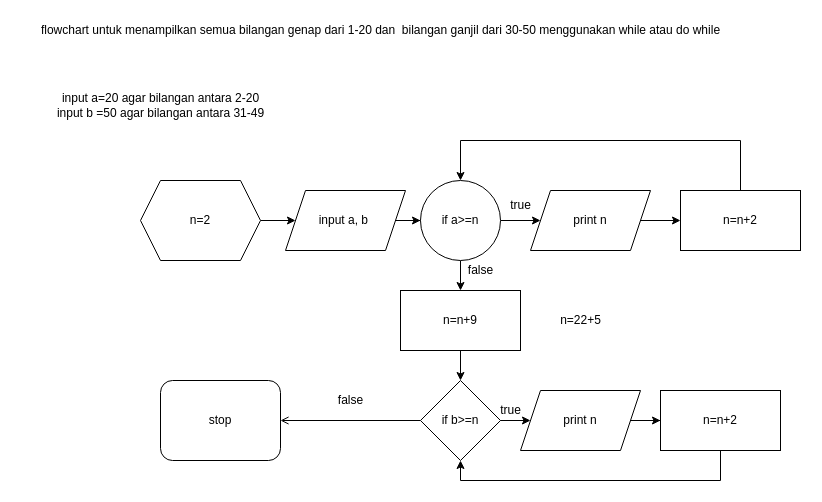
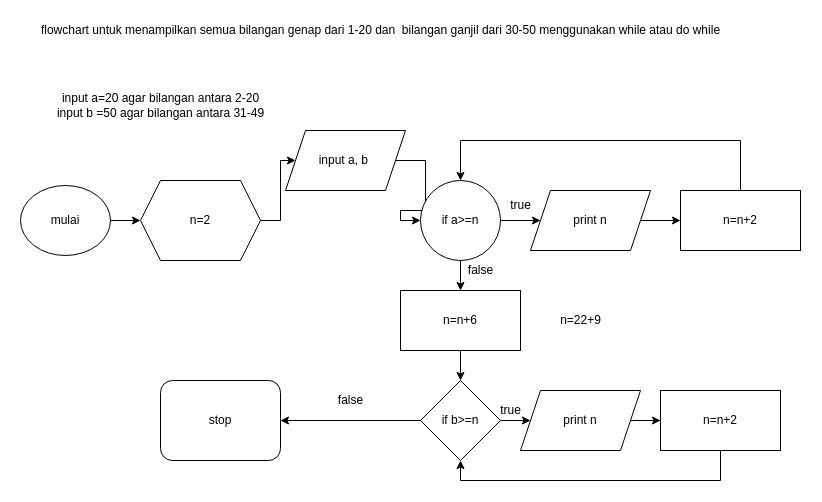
  <mxCell id="0" />
  <mxCell id="1" parent="0" />
+ <mxCell id="2" value="" style="edgeStyle=orthogonalEdgeStyle;rounded=0;orthogonalLoop=1;jettySize=auto;html=1;" edge="1" parent="1" source="3" target="5"><mxGeometry relative="1" as="geometry" /></mxCell>
+ <mxCell id="3" value="mulai" style="ellipse;whiteSpace=wrap;html=1;" vertex="1" parent="1"><mxGeometry x="20" y="185" width="90" height="70" as="geometry" /></mxCell>
  <mxCell id="4" value="" style="edgeStyle=orthogonalEdgeStyle;rounded=0;orthogonalLoop=1;jettySize=auto;html=1;" edge="1" parent="1" source="5" target="7"><mxGeometry relative="1" as="geometry" /></mxCell>
  <mxCell id="5" value="n=2" style="shape=hexagon;perimeter=hexagonPerimeter2;whiteSpace=wrap;html=1;fixedSize=1;" vertex="1" parent="1"><mxGeometry x="140" y="180" width="120" height="80" as="geometry" /></mxCell>
  <mxCell id="6" value="" style="edgeStyle=orthogonalEdgeStyle;rounded=0;orthogonalLoop=1;jettySize=auto;html=1;" edge="1" parent="1" source="7" target="10"><mxGeometry relative="1" as="geometry" /></mxCell>
- <mxCell id="7" value="input a, b&amp;nbsp;" style="shape=parallelogram;perimeter=parallelogramPerimeter;whiteSpace=wrap;html=1;fixedSize=1;" vertex="1" parent="1"><mxGeometry x="285" y="190" width="120" height="60" as="geometry" /></mxCell>
+ <mxCell id="7" value="input a, b&amp;nbsp;" style="shape=parallelogram;perimeter=parallelogramPerimeter;whiteSpace=wrap;html=1;fixedSize=1;" vertex="1" parent="1"><mxGeometry x="285" y="130" width="120" height="60" as="geometry" /></mxCell>
  <mxCell id="8" value="" style="edgeStyle=orthogonalEdgeStyle;rounded=0;orthogonalLoop=1;jettySize=auto;html=1;" edge="1" parent="1" source="10" target="12"><mxGeometry relative="1" as="geometry" /></mxCell>
  <mxCell id="9" value="" style="edgeStyle=orthogonalEdgeStyle;rounded=0;orthogonalLoop=1;jettySize=auto;html=1;" edge="1" parent="1" source="10" target="19"><mxGeometry relative="1" as="geometry" /></mxCell>
  <mxCell id="10" value="if a&amp;gt;=n" style="ellipse;whiteSpace=wrap;html=1;" vertex="1" parent="1"><mxGeometry x="420" y="180" width="80" height="80" as="geometry" /></mxCell>
  <mxCell id="11" value="" style="edgeStyle=orthogonalEdgeStyle;rounded=0;orthogonalLoop=1;jettySize=auto;html=1;" edge="1" parent="1" source="12" target="14"><mxGeometry relative="1" as="geometry" /></mxCell>
  <mxCell id="12" value="print n" style="shape=parallelogram;perimeter=parallelogramPerimeter;whiteSpace=wrap;html=1;fixedSize=1;" vertex="1" parent="1"><mxGeometry x="530" y="190" width="120" height="60" as="geometry" /></mxCell>
  <mxCell id="13" style="edgeStyle=orthogonalEdgeStyle;rounded=0;orthogonalLoop=1;jettySize=auto;html=1;entryX=0.5;entryY=0;entryDx=0;entryDy=0;" edge="1" parent="1" source="14" target="10"><mxGeometry relative="1" as="geometry"><mxPoint x="390" y="180" as="targetPoint" /><Array as="points"><mxPoint x="740" y="140" /><mxPoint x="460" y="140" /></Array></mxGeometry></mxCell>
  <mxCell id="14" value="n=n+2" style="whiteSpace=wrap;html=1;" vertex="1" parent="1"><mxGeometry x="680" y="190" width="120" height="60" as="geometry" /></mxCell>
  <mxCell id="15" value="stop" style="whiteSpace=wrap;html=1;rounded=1;" vertex="1" parent="1"><mxGeometry x="160" y="380" width="120" height="80" as="geometry" /></mxCell>
  <mxCell id="16" value="true" style="text;html=1;align=center;verticalAlign=middle;resizable=0;points=[];autosize=1;" vertex="1" parent="1"><mxGeometry x="500" y="195" width="40" height="20" as="geometry" /></mxCell>
  <mxCell id="17" value="false" style="text;html=1;align=center;verticalAlign=middle;resizable=0;points=[];autosize=1;" vertex="1" parent="1"><mxGeometry x="460" y="260" width="40" height="20" as="geometry" /></mxCell>
  <mxCell id="18" value="" style="edgeStyle=orthogonalEdgeStyle;rounded=0;orthogonalLoop=1;jettySize=auto;html=1;" edge="1" parent="1" source="19" target="22"><mxGeometry relative="1" as="geometry" /></mxCell>
- <mxCell id="19" value="n=n+9" style="rounded=0;whiteSpace=wrap;html=1;" vertex="1" parent="1"><mxGeometry x="400" y="290" width="120" height="60" as="geometry" /></mxCell>
+ <mxCell id="19" value="n=n+6" style="rounded=0;whiteSpace=wrap;html=1;" vertex="1" parent="1"><mxGeometry x="400" y="290" width="120" height="60" as="geometry" /></mxCell>
  <mxCell id="20" value="" style="edgeStyle=orthogonalEdgeStyle;rounded=0;orthogonalLoop=1;jettySize=auto;html=1;" edge="1" parent="1" source="22" target="24"><mxGeometry relative="1" as="geometry" /></mxCell>
- <mxCell id="21" value="" style="edgeStyle=orthogonalEdgeStyle;rounded=0;orthogonalLoop=1;jettySize=auto;html=1;endArrow=open;" edge="1" parent="1" source="22" target="15"><mxGeometry relative="1" as="geometry" /></mxCell>
+ <mxCell id="21" value="" style="edgeStyle=orthogonalEdgeStyle;rounded=0;orthogonalLoop=1;jettySize=auto;html=1;" edge="1" parent="1" source="22" target="15"><mxGeometry relative="1" as="geometry" /></mxCell>
  <mxCell id="22" value="if b&amp;gt;=n" style="rhombus;whiteSpace=wrap;html=1;" vertex="1" parent="1"><mxGeometry x="420" y="380" width="80" height="80" as="geometry" /></mxCell>
  <mxCell id="23" value="" style="edgeStyle=orthogonalEdgeStyle;rounded=0;orthogonalLoop=1;jettySize=auto;html=1;" edge="1" parent="1" source="24" target="26"><mxGeometry relative="1" as="geometry" /></mxCell>
  <mxCell id="24" value="print n" style="shape=parallelogram;perimeter=parallelogramPerimeter;whiteSpace=wrap;html=1;fixedSize=1;" vertex="1" parent="1"><mxGeometry x="520" y="390" width="120" height="60" as="geometry" /></mxCell>
  <mxCell id="25" style="edgeStyle=orthogonalEdgeStyle;rounded=0;orthogonalLoop=1;jettySize=auto;html=1;entryX=0.5;entryY=1;entryDx=0;entryDy=0;" edge="1" parent="1" source="26" target="22"><mxGeometry relative="1" as="geometry"><Array as="points"><mxPoint x="720" y="480" /><mxPoint x="460" y="480" /></Array></mxGeometry></mxCell>
  <mxCell id="26" value="n=n+2&lt;br&gt;" style="whiteSpace=wrap;html=1;" vertex="1" parent="1"><mxGeometry x="660" y="390" width="120" height="60" as="geometry" /></mxCell>
  <mxCell id="27" value="flowchart untuk menampilkan semua bilangan genap dari 1-20 dan&amp;nbsp; bilangan ganjil dari 30-50 menggunakan while atau do while" style="text;html=1;align=center;verticalAlign=middle;resizable=0;points=[];autosize=1;" vertex="1" parent="1"><mxGeometry x="35" y="20" width="690" height="20" as="geometry" /></mxCell>
  <mxCell id="28" value="input a=20 agar bilangan antara 2-20&lt;br&gt;input b =50 agar bilangan antara 31-49" style="text;html=1;align=center;verticalAlign=middle;resizable=0;points=[];autosize=1;" vertex="1" parent="1"><mxGeometry x="50" y="90" width="220" height="30" as="geometry" /></mxCell>
  <mxCell id="29" value="true" style="text;html=1;align=center;verticalAlign=middle;resizable=0;points=[];autosize=1;" vertex="1" parent="1"><mxGeometry x="490" y="400" width="40" height="20" as="geometry" /></mxCell>
  <mxCell id="30" value="false" style="text;html=1;align=center;verticalAlign=middle;resizable=0;points=[];autosize=1;" vertex="1" parent="1"><mxGeometry x="330" y="390" width="40" height="20" as="geometry" /></mxCell>
- <mxCell id="31" value="n=22+5" style="text;html=1;align=center;verticalAlign=middle;resizable=0;points=[];autosize=1;" vertex="1" parent="1"><mxGeometry x="550" y="310" width="60" height="20" as="geometry" /></mxCell>
+ <mxCell id="31" value="n=22+9" style="text;html=1;align=center;verticalAlign=middle;resizable=0;points=[];autosize=1;" vertex="1" parent="1"><mxGeometry x="550" y="310" width="60" height="20" as="geometry" /></mxCell>
